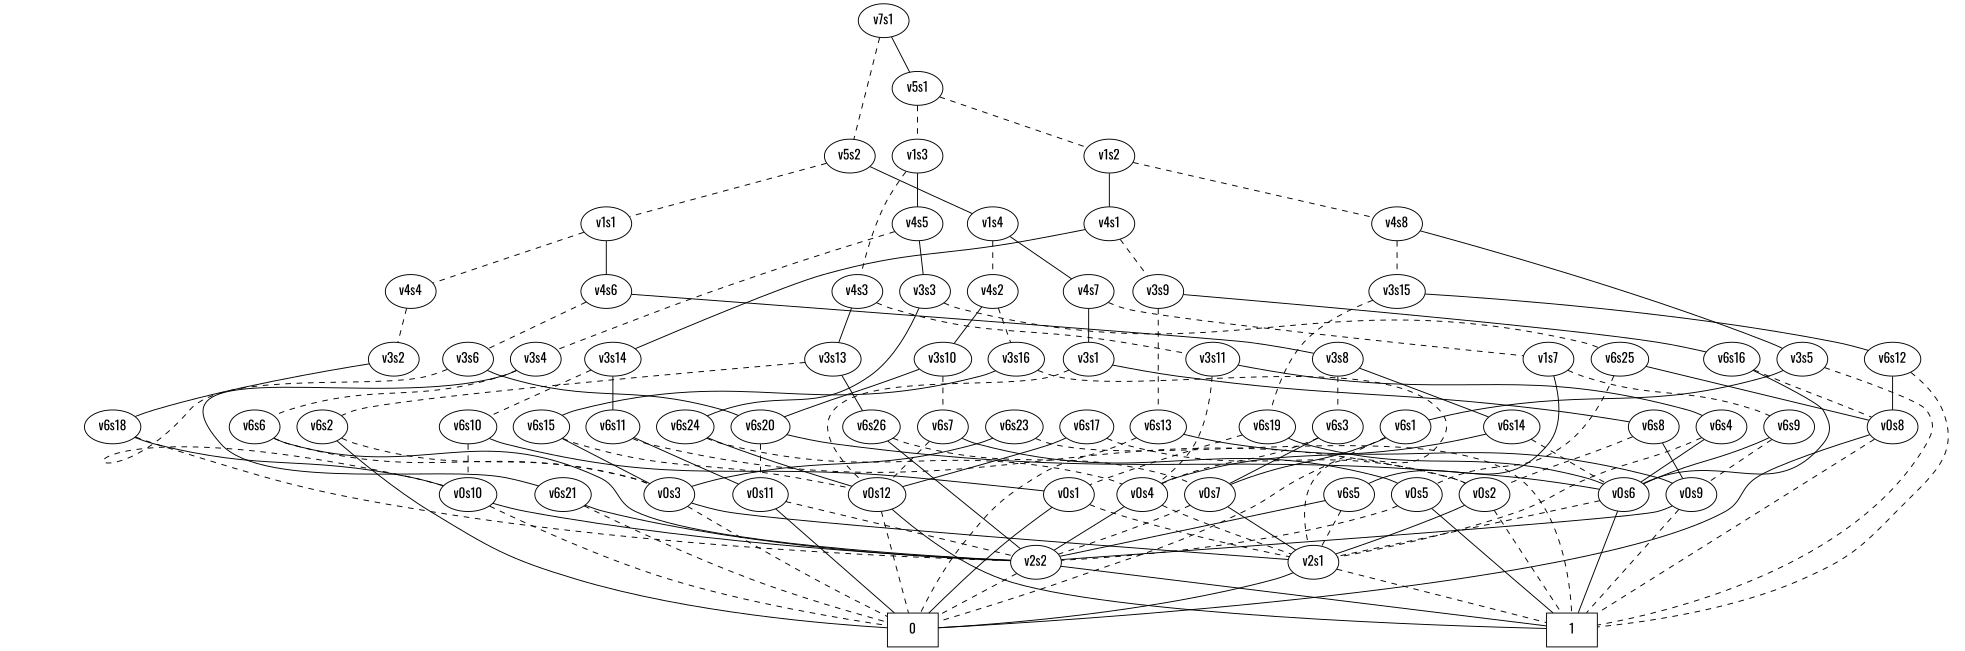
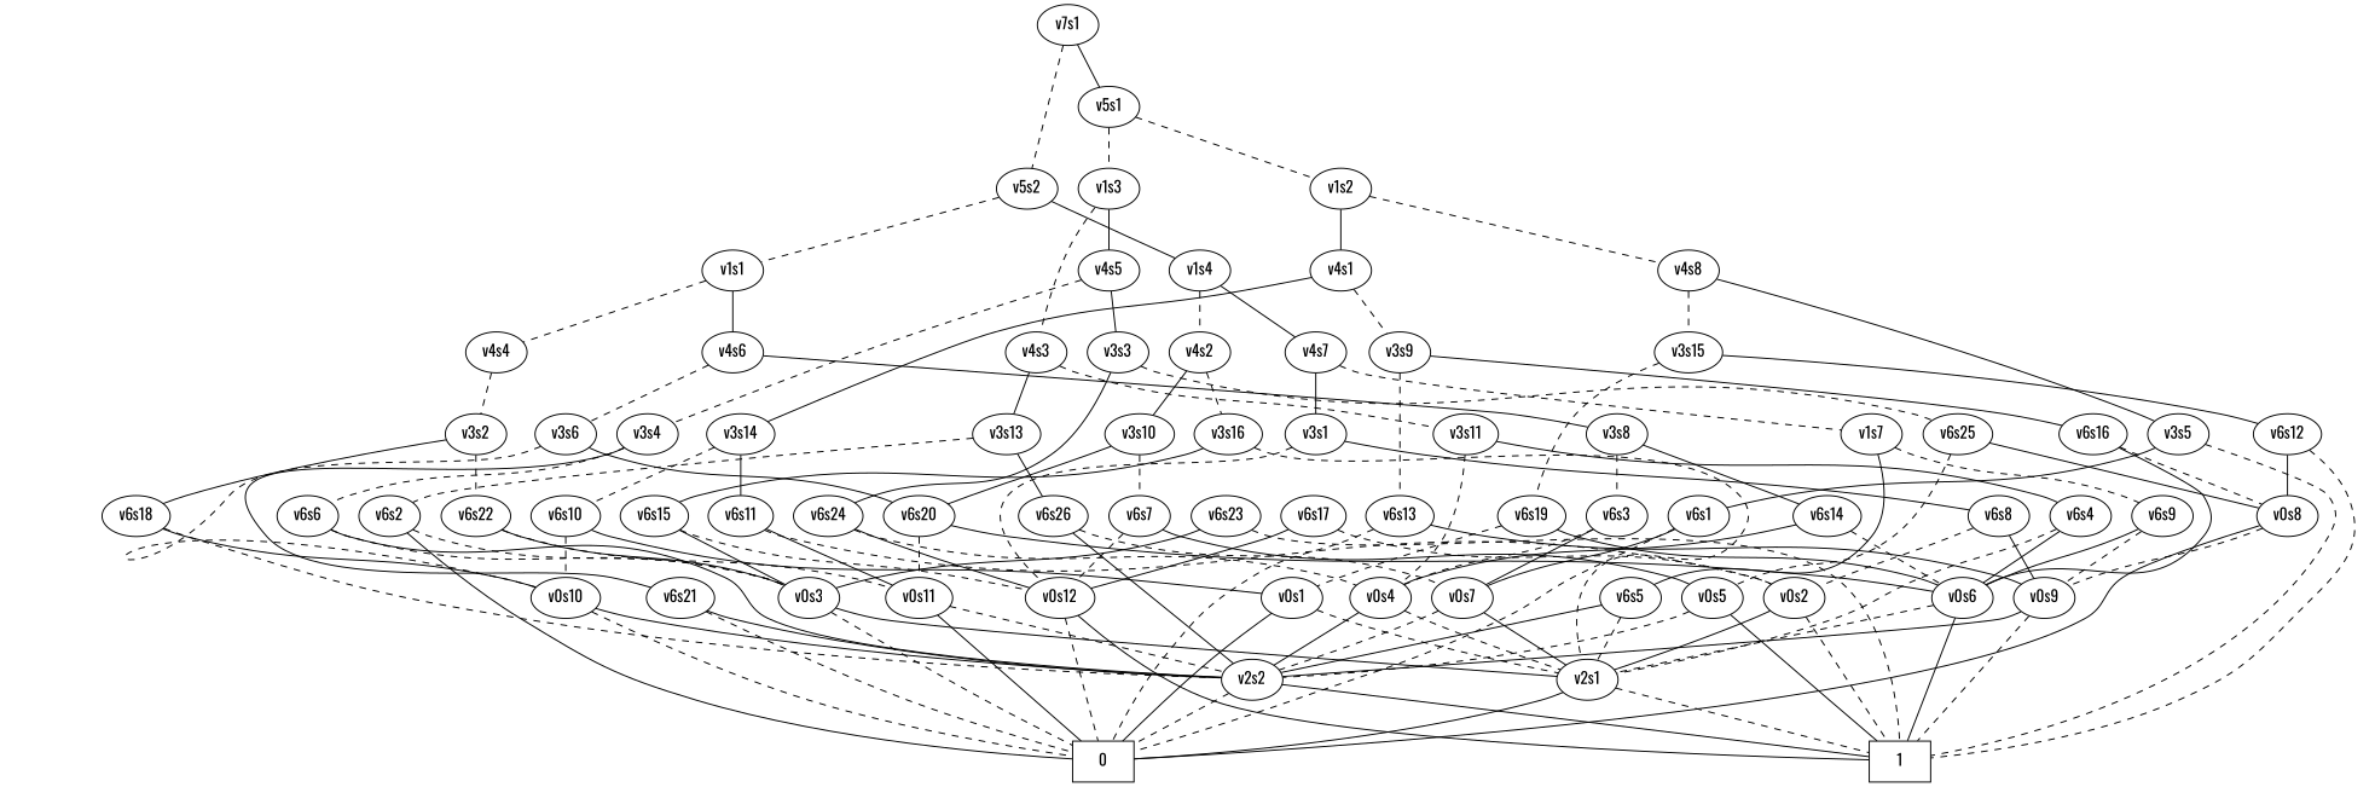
  graph {
    fontname=Oswald
    node [fontname=Oswald]
    edge [fontname=Oswald style=dashed]
    n1 [label=v7s1]
    n2 [label=v5s1]
    n3 [label=v5s2]
    n4 [label=v1s2]
    n5 [label=v1s3]
    n6 [label=v1s4]
    n7 [label=v1s1]
    n8 [label=v4s1]
    n9 [label=v4s8]
    n10 [label=v4s5]
    n11 [label=v4s3]
    n12 [label=v4s7]
    n13 [label=v4s2]
    n14 [label=v4s6]
    n15 [label=v4s4]
    n16 [label=v3s14]
    n17 [label=v3s9]
    n18 [label=v3s5]
    n19 [label=v3s15]
    n20 [label=v3s3]
    n21 [label=v3s4]
    n22 [label=v3s13]
    n23 [label=v3s11]
    n24 [label=v6s11]
    n25 [label=v6s10]
    n26 [label=v6s16]
    n27 [label=v6s13]
    n28 [label=1 shape=box]
    n29 [label=v6s1]
    n30 [label=v6s12]
    n31 [label=v6s19]
    n32 [label=v0s11]
    n33 [label=v0s2]
    n34 [label=v0s1]
    n35 [label=v0s10]
    n36 [label=v0s6]
    n37 [label=v0s8]
    n38 [label=0 shape=box]
    n39 [label=v0s9]
    n40 [label=v2s2]
    n41 [label=v2s1]
    n42 [label=v0s7]
    n43 [label=v6s24]
    n44 [label=v6s25]
    n45 [label=v6s21]
    n46 [label=v6s6]
    n47 [label=v6s26]
    n48 [label=v6s2]
    n49 [label=v0s4]
    n50 [label=v6s4]
    n51 [label=v0s12]
    n52 [label=v0s5]
    n53 [label=v0s3]
    n54 [label=v3s1]
    n55 [label=v1s7]
    n56 [label=v3s10]
    n57 [label=v3s16]
    n58 [label=v3s8]
    n59 [label=v3s6]
    n60 [label=v3s2]
    n61 [label=v6s8]
    n62 [label=v6s5]
    n63 [label=v6s9]
    n64 [label=v6s20]
    n65 [label=v6s7]
    n66 [label=v6s15]
    n67 [label=v6s14]
    n68 [label=v6s3]
    n69 [label=v6s18]
+   n70 [label=v6s22]
    n71 [label=v6s23]
    n72 [label=v6s17]
    n1 -- n2 [style=solid]
    n1 -- n3
    n2 -- n4
    n2 -- n5
    n3 -- n6 [style=solid]
    n3 -- n7
    n4 -- n8 [style=solid]
    n4 -- n9
    n5 -- n10 [style=solid]
    n5 -- n11
    n6 -- n12 [style=solid]
    n6 -- n13
    n7 -- n14 [style=solid]
    n7 -- n15
    n8 -- n16 [style=solid]
    n8 -- n17
    n9 -- n18 [style=solid]
    n9 -- n19
    n10 -- n20 [style=solid]
    n10 -- n21
    n11 -- n22 [style=solid]
    n11 -- n23
    n12 -- n54 [style=solid]
    n12 -- n55
    n13 -- n56 [style=solid]
    n13 -- n57
    n14 -- n58 [style=solid]
    n14 -- n59
    n15 -- n60
    n16 -- n24 [style=solid]
    n16 -- n25
    n17 -- n26 [style=solid]
    n17 -- n27
    n18 -- n28
    n18 -- n29 [style=solid]
    n19 -- n30 [style=solid]
    n19 -- n31
    n20 -- n43 [style=solid]
    n20 -- n44
    n21 -- n45 [style=solid]
    n21 -- n46
    n22 -- n47 [style=solid]
    n22 -- n48
    n23 -- n49
    n23 -- n50 [style=solid]
    n24 -- n32 [style=solid]
    n24 -- n33
    n25 -- n34 [style=solid]
    n25 -- n35
    n26 -- n36 [style=solid]
    n26 -- n37
    n27 -- n38
    n27 -- n39 [style=solid]
    n29 -- n38
    n29 -- n42 [style=solid]
    n30 -- n28
    n30 -- n37 [style=solid]
    n31 -- n34
    n31 -- n36 [style=solid]
    n32 -- n38 [style=solid]
    n32 -- n40
    n33 -- n28
    n33 -- n41 [style=solid]
    n34 -- n38 [style=solid]
    n34 -- n41
    n35 -- n38
    n35 -- n40 [style=solid]
    n36 -- n28 [style=solid]
    n36 -- n41
-   n37 -- n28
+   n37 -- n39
    n37 -- n38 [style=solid]
    n39 -- n28
    n39 -- n40 [style=solid]
    n40 -- n28 [style=solid]
    n40 -- n38
    n41 -- n28
    n41 -- n38 [style=solid]
    n42 -- n40
    n42 -- n41 [style=solid]
    n43 -- n49
    n43 -- n51 [style=solid]
    n44 -- n37 [style=solid]
    n44 -- n52
    n45 -- n38
    n45 -- n40 [style=solid]
    n46 -- n40 [style=solid]
    n46 -- n53
    n47 -- n40 [style=solid]
    n47 -- n42
    n48 -- n38 [style=solid]
    n48 -- n53
    n49 -- n40 [style=solid]
    n49 -- n41
    n50 -- n36 [style=solid]
    n50 -- n41
    n51 -- n28 [style=solid]
    n51 -- n38
    n52 -- n28 [style=solid]
    n52 -- n40
    n53 -- n38
    n53 -- n41 [style=solid]
    n54 -- n51
    n54 -- n61 [style=solid]
    n55 -- n62 [style=solid]
    n55 -- n63
    n56 -- n64 [style=solid]
    n56 -- n65
    n57 -- n41
    n57 -- n66 [style=solid]
    n58 -- n67 [style=solid]
    n58 -- n68
    n59 -- n35
    n59 -- n64 [style=solid]
    n60 -- n69 [style=solid]
+   n60 -- n70
    n61 -- n33
    n61 -- n39 [style=solid]
    n62 -- n40 [style=solid]
    n62 -- n41
    n63 -- n36 [style=solid]
    n63 -- n39
    n64 -- n32
    n64 -- n36 [style=solid]
    n65 -- n51
    n65 -- n52 [style=solid]
    n66 -- n51
    n66 -- n53 [style=solid]
    n67 -- n36
    n67 -- n49 [style=solid]
    n68 -- n42 [style=solid]
    n68 -- n49
    n69 -- n35 [style=solid]
    n69 -- n40
+   n70 -- n32
+   n70 -- n53 [style=solid]
    n71 -- n28
    n71 -- n53 [style=solid]
    n72 -- n33
    n72 -- n51 [style=solid]
  }
